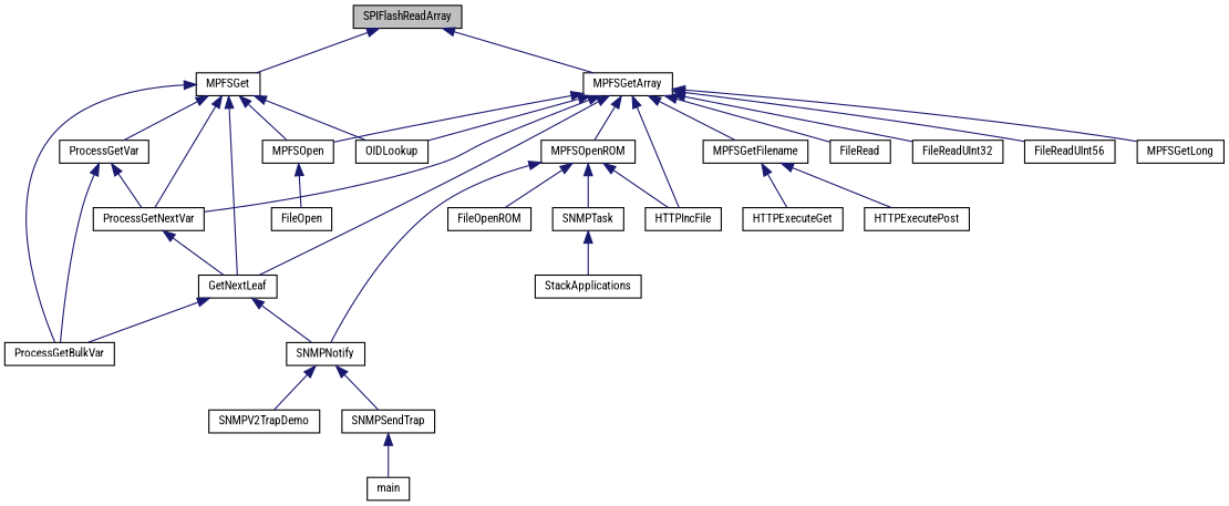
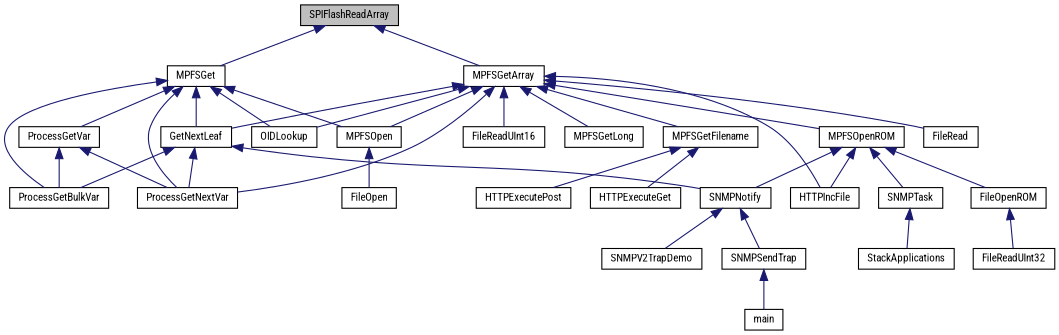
  digraph {
    fontname="Roboto Condensed"
    rankdir=TB
    node [color=black fillcolor=white fontname="Roboto Condensed" fontsize=10 shape=record style=filled]
    edge [color=midnightblue dir=back fontname="Roboto Condensed" fontsize=10 labelfontname=Helvetica labelfontsize=10 style=solid]
    n1 [fillcolor=grey75 fontcolor=black height=0.2 label=SPIFlashReadArray width=0.4]
    n2 [height=0.2 label=MPFSGet width=0.4]
    n3 [height=0.2 label=MPFSGetArray width=0.4]
    n4 [height=0.2 label=MPFSOpen width=0.4]
    n5 [height=0.2 label=ProcessGetVar width=0.4]
    n6 [height=0.2 label=ProcessGetNextVar width=0.4]
    n7 [height=0.2 label=ProcessGetBulkVar width=0.4]
    n8 [height=0.2 label=OIDLookup width=0.4]
    n9 [height=0.2 label=GetNextLeaf width=0.4]
    n10 [height=0.2 label=MPFSOpenROM width=0.4]
    n11 [height=0.2 label=HTTPIncFile width=0.4]
    n12 [height=0.2 label=FileRead width=0.4]
    n13 [height=0.2 label=FileReadUInt32 width=0.4]
-   n14 [height=0.2 label=FileReadUInt56 width=0.4]
+   n14 [height=0.2 label=FileReadUInt16 width=0.4]
    n15 [height=0.2 label=MPFSGetLong width=0.4]
    n16 [height=0.2 label=MPFSGetFilename width=0.4]
    n17 [height=0.2 label=FileOpen width=0.4]
    n18 [height=0.2 label=SNMPNotify width=0.4]
    n19 [height=0.2 label=FileOpenROM width=0.4]
    n20 [height=0.2 label=SNMPTask width=0.4]
    n21 [height=0.2 label=SNMPV2TrapDemo width=0.4]
    n22 [height=0.2 label=SNMPSendTrap width=0.4]
    n23 [height=0.2 label=StackApplications width=0.4]
    n24 [height=0.2 label=main width=0.4]
    n25 [height=0.2 label=HTTPExecuteGet width=0.4]
    n26 [height=0.2 label=HTTPExecutePost width=0.4]
    n1 -> n2
    n1 -> n3
    n2 -> n4
    n2 -> n5
    n2 -> n6
    n2 -> n7
    n2 -> n8
    n2 -> n9
    n3 -> n4
    n3 -> n6
    n3 -> n8
    n3 -> n9
    n3 -> n10
    n3 -> n11
    n3 -> n12
-   n3 -> n13
+   n19 -> n13
    n3 -> n14
    n3 -> n15
    n3 -> n16
    n4 -> n17
    n5 -> n6
    n5 -> n7
-   n6 -> n9
+   n9 -> n6
    n9 -> n7
    n9 -> n18
    n10 -> n11
    n10 -> n18
    n10 -> n19
    n10 -> n20
    n16 -> n25
    n16 -> n26
    n18 -> n21
    n18 -> n22
    n20 -> n23
    n22 -> n24
  }
